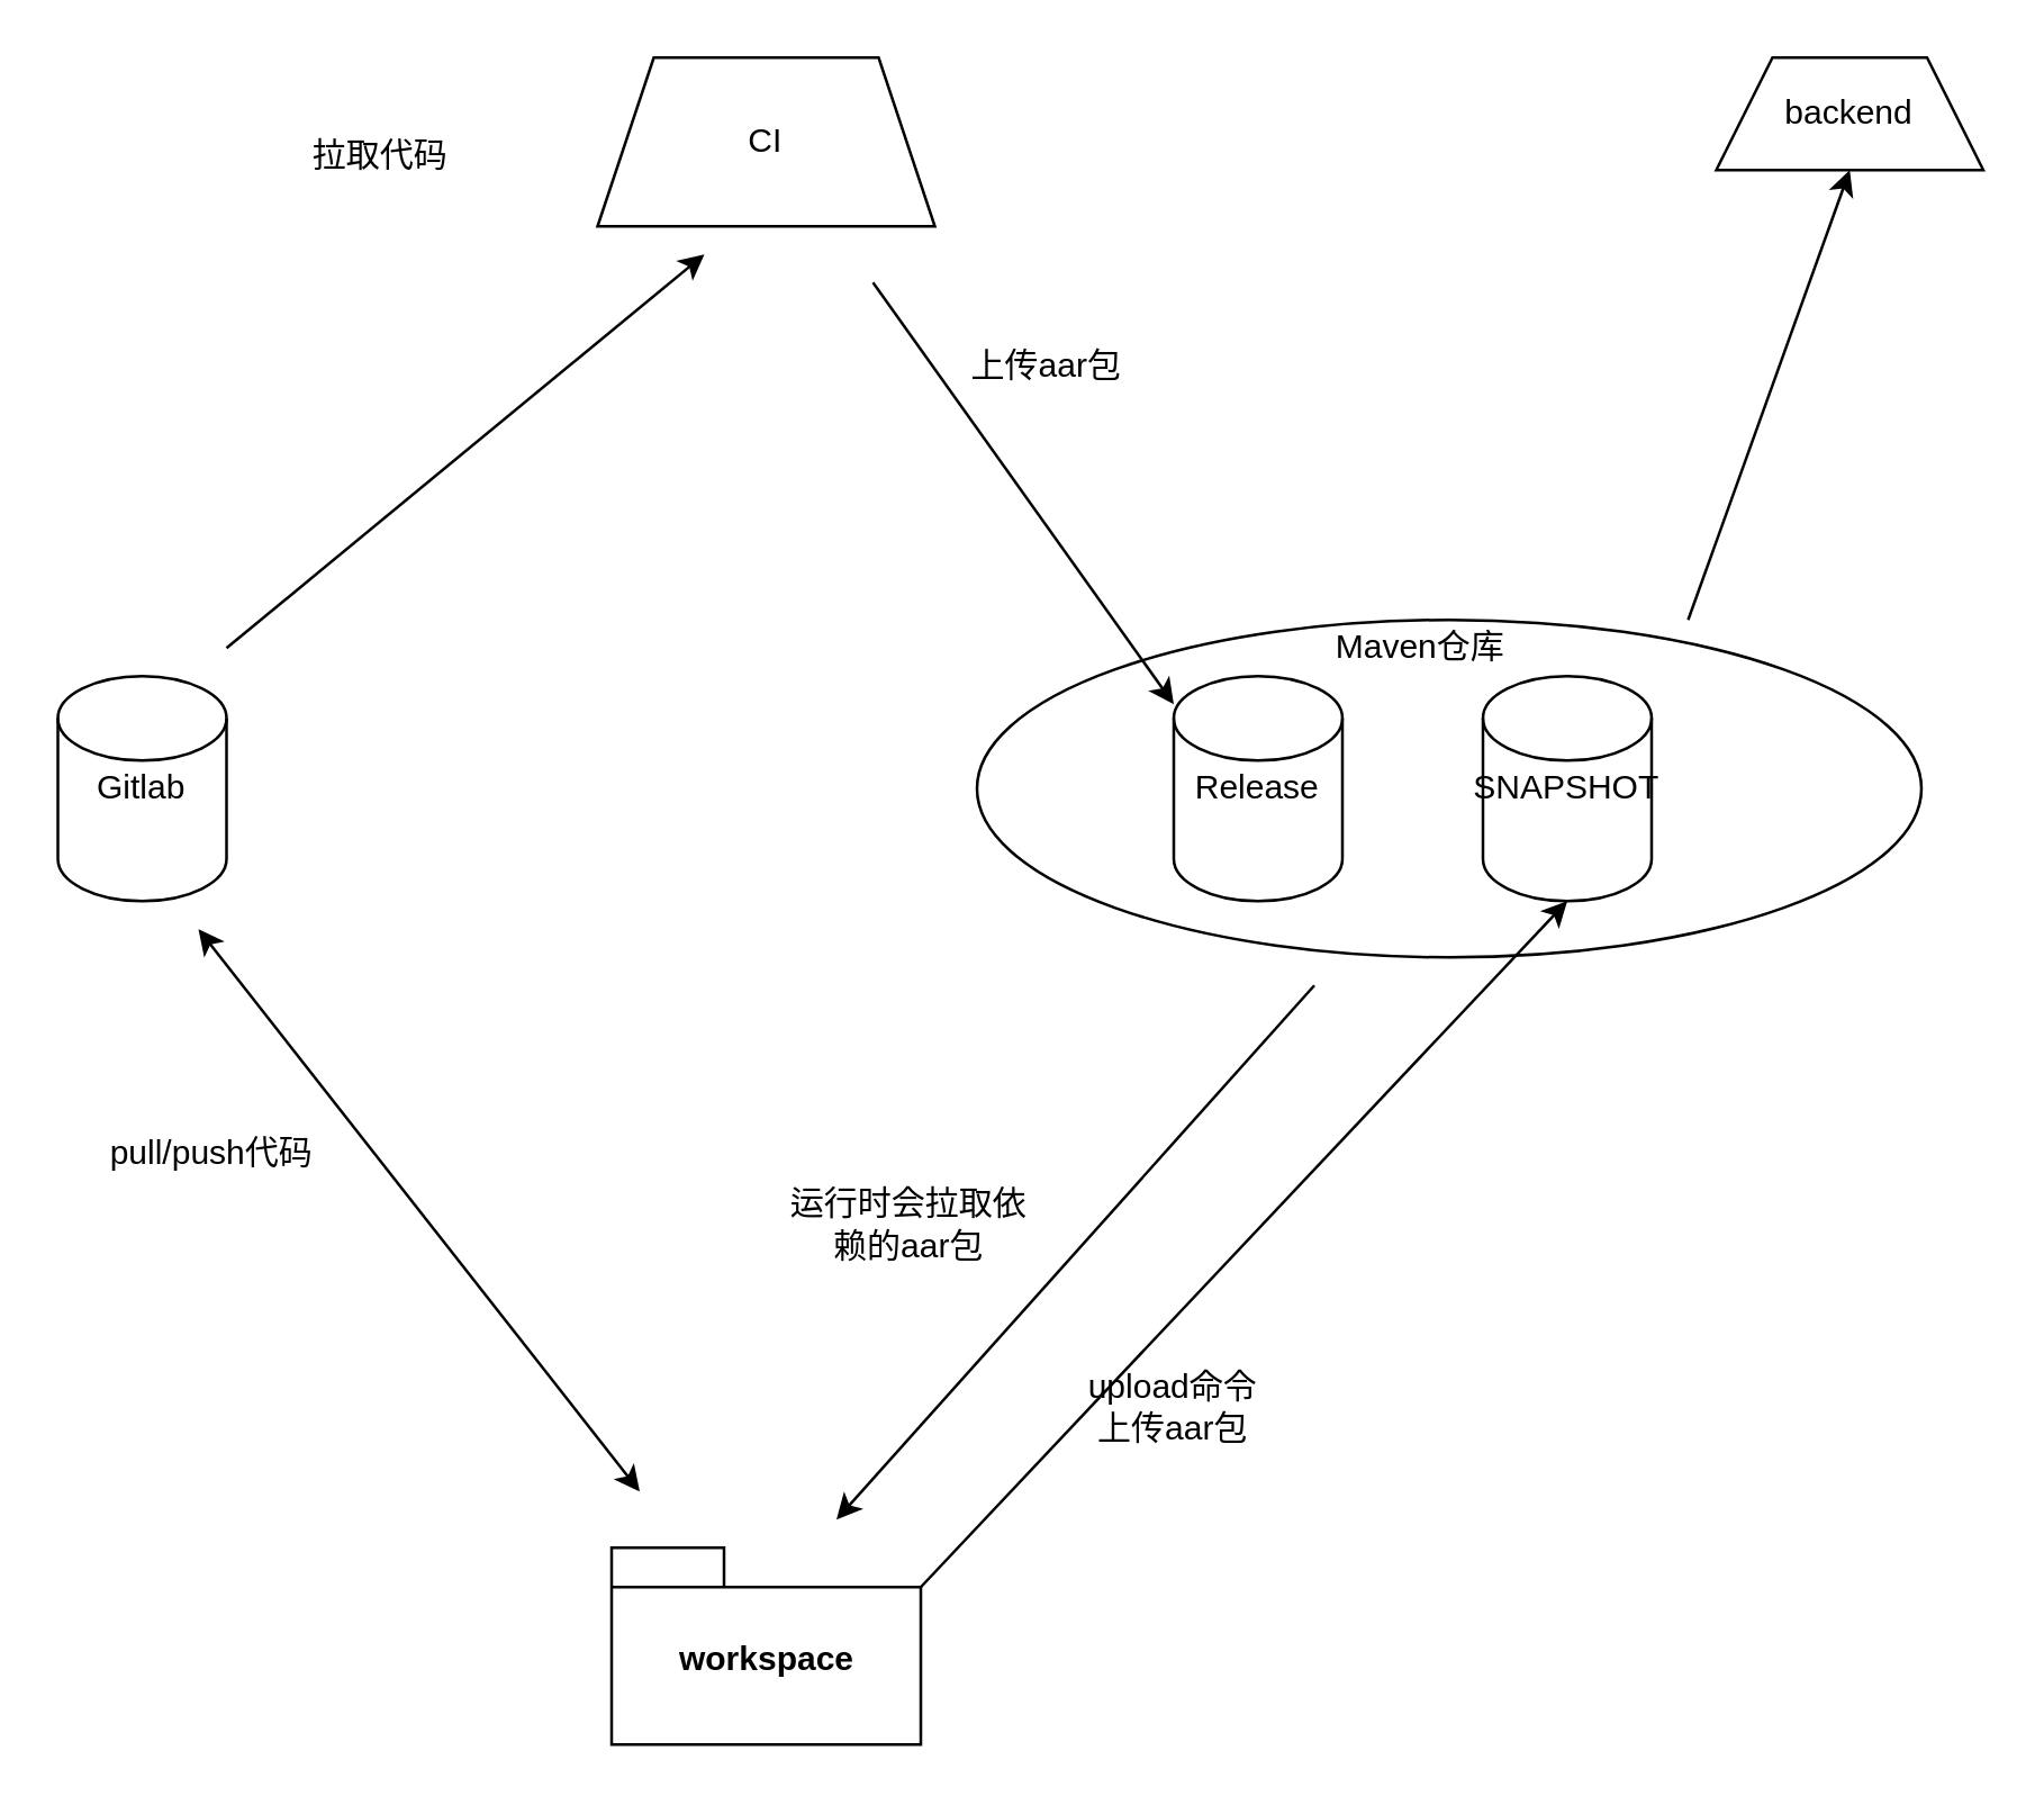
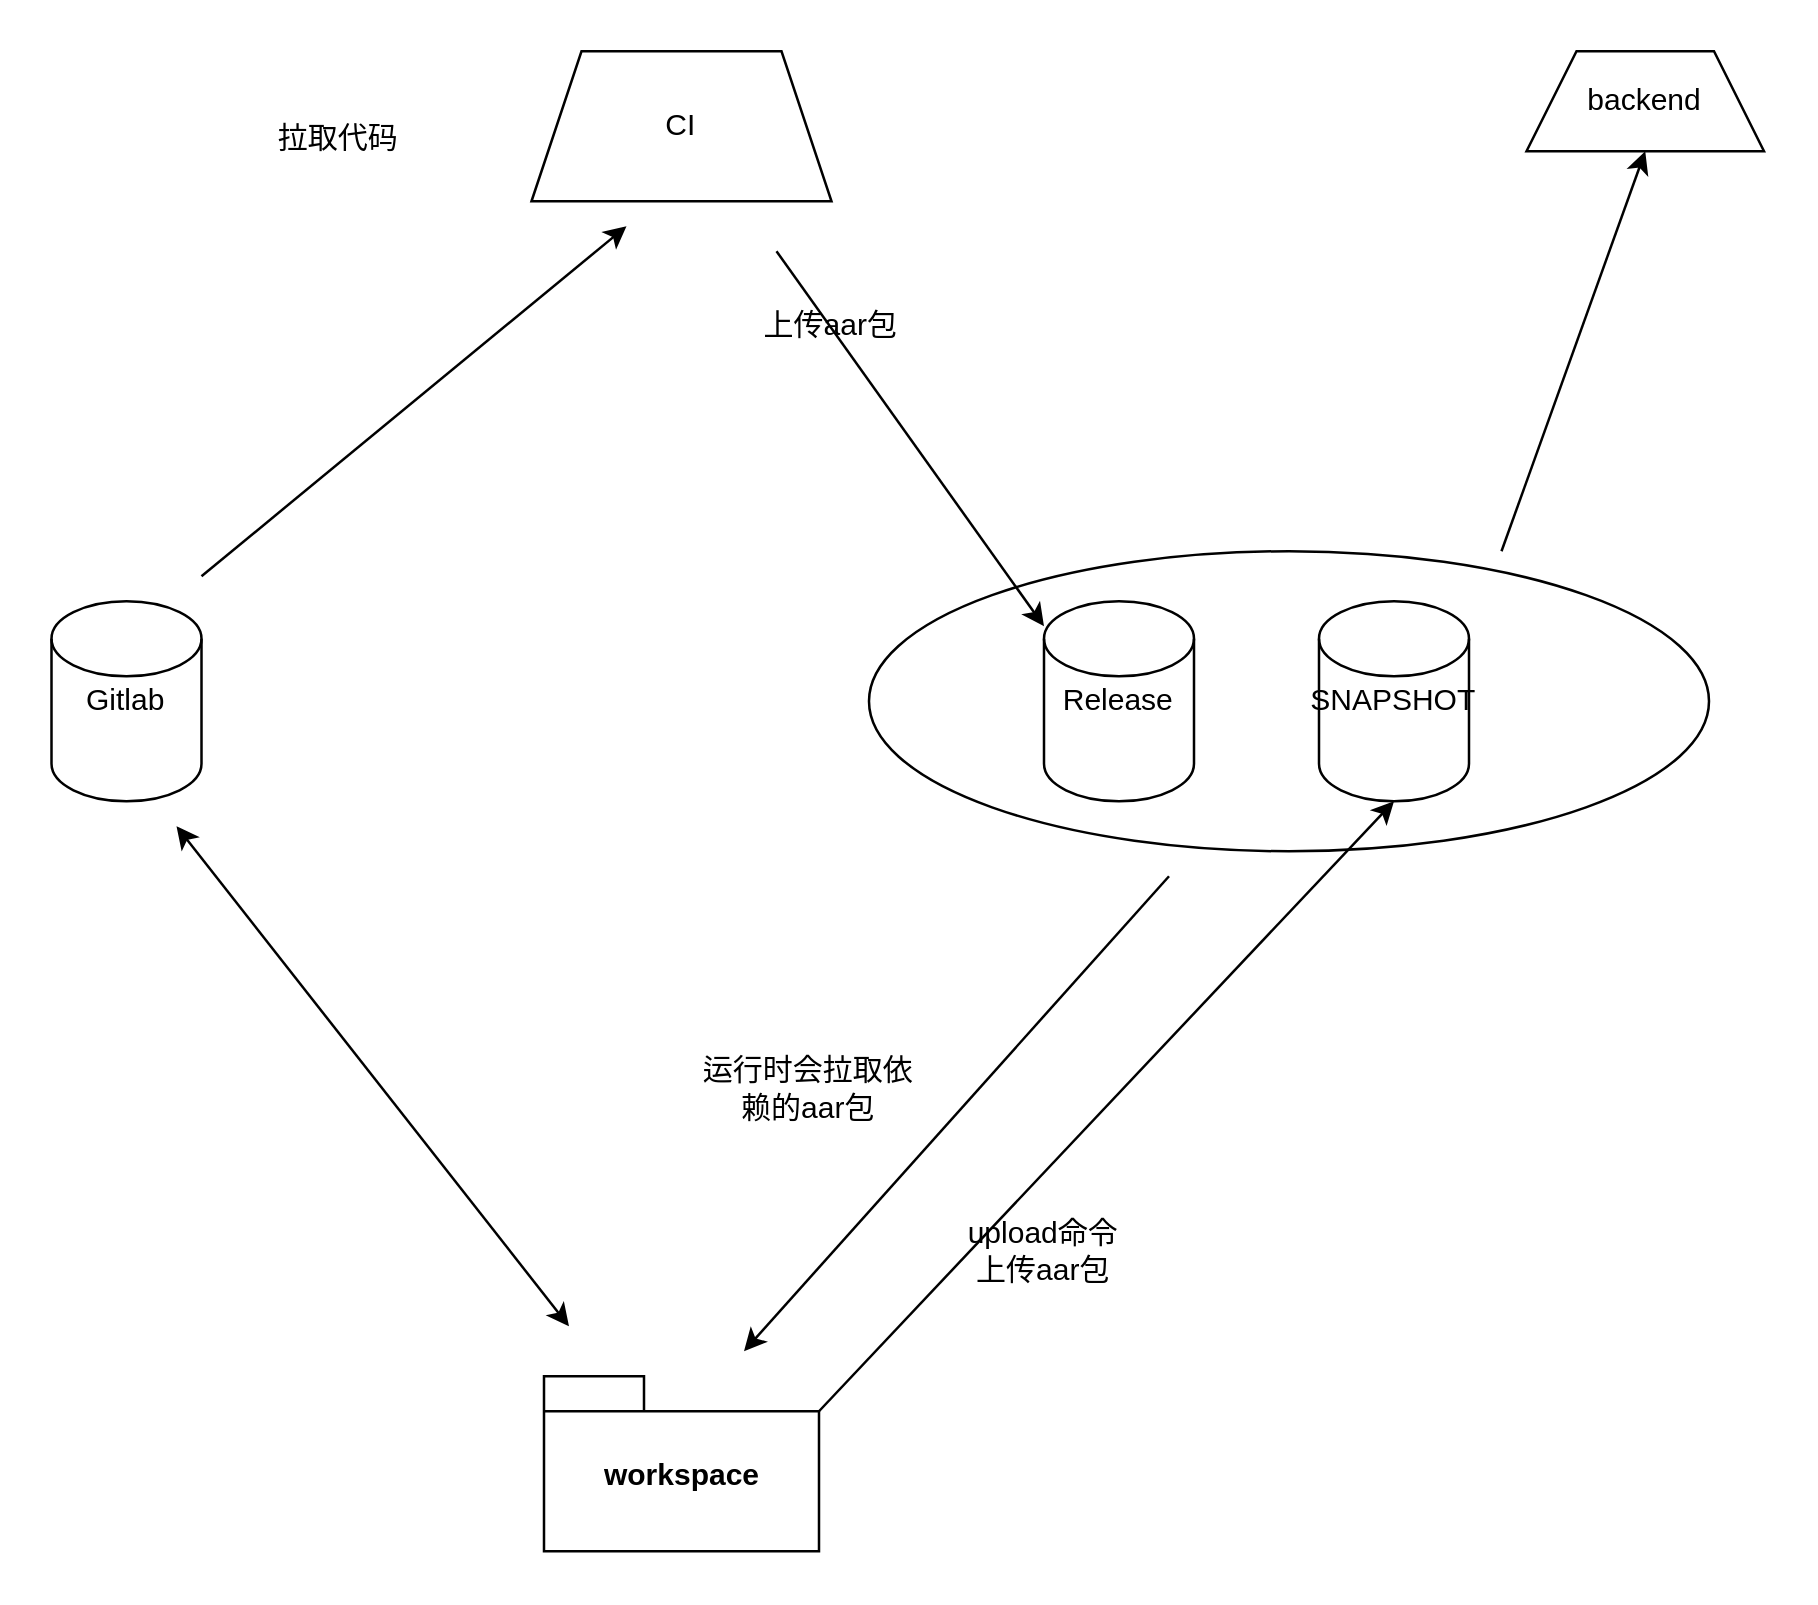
  <mxCell id="0" />
  <mxCell id="1" parent="0" />
  <mxCell id="2" value="" style="ellipse;whiteSpace=wrap;html=1;" vertex="1" parent="1"><mxGeometry x="347" y="220" width="336" height="120" as="geometry" /></mxCell>
  <mxCell id="3" value="Release" style="shape=cylinder2;whiteSpace=wrap;html=1;boundedLbl=1;backgroundOutline=1;size=15;" vertex="1" parent="1"><mxGeometry x="417" y="240" width="60" height="80" as="geometry" /></mxCell>
  <mxCell id="4" value="SNAPSHOT" style="shape=cylinder2;whiteSpace=wrap;html=1;boundedLbl=1;backgroundOutline=1;size=15;" vertex="1" parent="1"><mxGeometry x="527" y="240" width="60" height="80" as="geometry" /></mxCell>
  <mxCell id="5" value="Gitlab" style="shape=cylinder2;whiteSpace=wrap;html=1;boundedLbl=1;backgroundOutline=1;size=15;" vertex="1" parent="1"><mxGeometry x="20" y="240" width="60" height="80" as="geometry" /></mxCell>
  <mxCell id="6" value="workspace" style="shape=folder;fontStyle=1;spacingTop=10;tabWidth=40;tabHeight=14;tabPosition=left;html=1;" vertex="1" parent="1"><mxGeometry x="217" y="550" width="110" height="70" as="geometry" /></mxCell>
  <mxCell id="7" value="CI" style="shape=trapezoid;perimeter=trapezoidPerimeter;whiteSpace=wrap;html=1;fixedSize=1;" vertex="1" parent="1"><mxGeometry x="212" y="20" width="120" height="60" as="geometry" /></mxCell>
  <mxCell id="8" value="" style="endArrow=classic;startArrow=classic;html=1;" edge="1" parent="1"><mxGeometry width="50" height="50" relative="1" as="geometry"><mxPoint x="227" y="530" as="sourcePoint" /><mxPoint x="70" y="330" as="targetPoint" /></mxGeometry></mxCell>
  <mxCell id="9" value="" style="endArrow=classic;html=1;exitX=0;exitY=0;exitDx=110;exitDy=14;exitPerimeter=0;" edge="1" parent="1" source="6"><mxGeometry width="50" height="50" relative="1" as="geometry"><mxPoint x="455.462" y="440" as="sourcePoint" /><mxPoint x="557" y="320" as="targetPoint" /></mxGeometry></mxCell>
  <mxCell id="10" value="upload命令&lt;br&gt;上传aar包" style="text;html=1;strokeColor=none;fillColor=none;align=center;verticalAlign=middle;whiteSpace=wrap;rounded=0;" vertex="1" parent="1"><mxGeometry x="367" y="480" width="100" height="40" as="geometry" /></mxCell>
  <mxCell id="11" value="" style="endArrow=classic;html=1;" edge="1" parent="1"><mxGeometry width="50" height="50" relative="1" as="geometry"><mxPoint x="467" y="350" as="sourcePoint" /><mxPoint x="297" y="540" as="targetPoint" /></mxGeometry></mxCell>
- <mxCell id="12" value="Maven仓库" style="text;html=1;strokeColor=none;fillColor=none;align=center;verticalAlign=middle;whiteSpace=wrap;rounded=0;" vertex="1" parent="1"><mxGeometry x="460" y="220" width="90" height="20" as="geometry" /></mxCell>
  <mxCell id="13" value="" style="endArrow=classic;html=1;" edge="1" parent="1"><mxGeometry width="50" height="50" relative="1" as="geometry"><mxPoint x="80" y="230" as="sourcePoint" /><mxPoint x="250" y="90" as="targetPoint" /></mxGeometry></mxCell>
  <mxCell id="14" value="拉取代码" style="text;html=1;strokeColor=none;fillColor=none;align=center;verticalAlign=middle;whiteSpace=wrap;rounded=0;" vertex="1" parent="1"><mxGeometry x="100" y="45" width="70" height="20" as="geometry" /></mxCell>
  <mxCell id="15" value="" style="endArrow=classic;html=1;" edge="1" parent="1"><mxGeometry width="50" height="50" relative="1" as="geometry"><mxPoint x="310" y="100" as="sourcePoint" /><mxPoint x="417" y="250" as="targetPoint" /></mxGeometry></mxCell>
- <mxCell id="16" value="上传aar包" style="text;html=1;strokeColor=none;fillColor=none;align=center;verticalAlign=middle;whiteSpace=wrap;rounded=0;" vertex="1" parent="1"><mxGeometry x="332" y="120" width="80" height="20" as="geometry" /></mxCell>
- <mxCell id="17" value="pull/push代码" style="text;html=1;strokeColor=none;fillColor=none;align=center;verticalAlign=middle;whiteSpace=wrap;rounded=0;" vertex="1" parent="1"><mxGeometry x="30" y="400" width="90" height="20" as="geometry" /></mxCell>
+ <mxCell id="16" value="上传aar包" style="text;html=1;strokeColor=none;fillColor=none;align=center;verticalAlign=middle;whiteSpace=wrap;rounded=0;" vertex="1" parent="1"><mxGeometry x="292" y="120" width="80" height="20" as="geometry" /></mxCell>
  <mxCell id="18" value="运行时会拉取依赖的aar包" style="text;html=1;strokeColor=none;fillColor=none;align=center;verticalAlign=middle;whiteSpace=wrap;rounded=0;" vertex="1" parent="1"><mxGeometry x="275" y="415" width="96" height="40" as="geometry" /></mxCell>
  <mxCell id="19" value="backend" style="shape=trapezoid;perimeter=trapezoidPerimeter;whiteSpace=wrap;html=1;fixedSize=1;" vertex="1" parent="1"><mxGeometry x="610" y="20" width="95" height="40" as="geometry" /></mxCell>
  <mxCell id="20" value="" style="endArrow=classic;html=1;entryX=0.5;entryY=1;entryDx=0;entryDy=0;" edge="1" parent="1" target="19"><mxGeometry width="50" height="50" relative="1" as="geometry"><mxPoint x="600" y="220" as="sourcePoint" /><mxPoint x="680" y="100" as="targetPoint" /></mxGeometry></mxCell>
